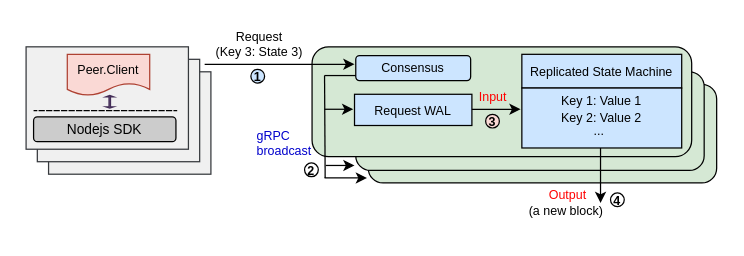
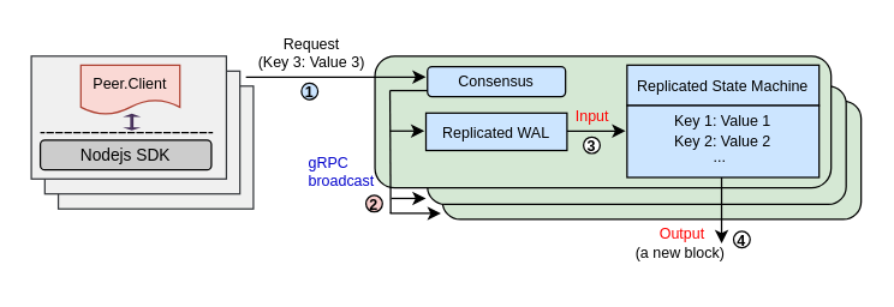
  <mxCell id="0" />
  <mxCell id="1" parent="0" />
  <mxCell id="2" value="" style="rounded=1;whiteSpace=wrap;html=1;fillColor=#D5E8D4;" parent="1" vertex="1"><mxGeometry x="294" y="67" width="279" height="79" as="geometry" /></mxCell>
  <mxCell id="3" value="" style="rounded=1;whiteSpace=wrap;html=1;fillColor=#D5E8D4;" parent="1" vertex="1"><mxGeometry x="284" y="57" width="279" height="79" as="geometry" /></mxCell>
  <mxCell id="4" value="" style="rounded=0;whiteSpace=wrap;html=1;fillColor=#F0F0F0;strokeColor=#36393d;" parent="1" vertex="1"><mxGeometry x="38" y="57" width="130" height="82" as="geometry" /></mxCell>
  <mxCell id="5" value="" style="rounded=0;whiteSpace=wrap;html=1;fillColor=#F0F0F0;strokeColor=#36393d;" parent="1" vertex="1"><mxGeometry x="29" y="47" width="130" height="82" as="geometry" /></mxCell>
  <mxCell id="6" value="" style="rounded=0;whiteSpace=wrap;html=1;fillColor=#F0F0F0;strokeColor=#36393d;" parent="1" vertex="1"><mxGeometry x="20" y="37" width="130" height="82" as="geometry" /></mxCell>
  <mxCell id="7" value="Nodejs SDK" style="rounded=1;whiteSpace=wrap;html=1;fontSize=11;fillColor=#CCCCCC;strokeColor=#000000;" parent="1" vertex="1"><mxGeometry x="26" y="93" width="114" height="20" as="geometry" /></mxCell>
  <mxCell id="8" value="" style="endArrow=none;dashed=1;html=1;rounded=0;fontColor=#000000;shape=link;sketch=0;width=0;" parent="1" edge="1"><mxGeometry width="50" height="50" relative="1" as="geometry"><mxPoint x="141" y="88" as="sourcePoint" /><mxPoint x="26" y="88" as="targetPoint" /></mxGeometry></mxCell>
  <mxCell id="9" value="" style="html=1;shadow=0;dashed=0;align=center;verticalAlign=middle;shape=mxgraph.arrows2.twoWayArrow;dy=0.8;dx=1.0;fontColor=#ffffff;strokeColor=#432D57;fillColor=#76608a;direction=south;" parent="1" vertex="1"><mxGeometry x="84" y="76" width="6" height="10" as="geometry" /></mxCell>
  <mxCell id="10" value="&lt;font style=&quot;font-size: 10px;&quot;&gt;Peer.Client&lt;/font&gt;" style="shape=document;whiteSpace=wrap;html=1;boundedLbl=1;fillColor=#fad9d5;strokeColor=#ae4132;" parent="1" vertex="1"><mxGeometry x="53" y="43" width="66" height="33" as="geometry" /></mxCell>
  <mxCell id="11" value="" style="rounded=1;whiteSpace=wrap;html=1;fillColor=#D5E8D4;shadow=0;" parent="1" vertex="1"><mxGeometry x="249" y="37" width="304" height="88" as="geometry" /></mxCell>
  <mxCell id="12" value="&lt;font style=&quot;font-size: 10px;&quot;&gt;Consensus&lt;/font&gt;" style="rounded=1;whiteSpace=wrap;html=1;fillColor=#CCE5FF;strokeColor=#000000;" parent="1" vertex="1"><mxGeometry x="284" y="44" width="92" height="20" as="geometry" /></mxCell>
- <mxCell id="13" value="&lt;font style=&quot;font-size: 10px;&quot;&gt;Request WAL&lt;/font&gt;" style="rounded=0;whiteSpace=wrap;html=1;fillColor=#CCE5FF;strokeColor=#000000;" parent="1" vertex="1"><mxGeometry x="283" y="75" width="94" height="25" as="geometry" /></mxCell>
+ <mxCell id="13" value="&lt;font style=&quot;font-size: 10px;&quot;&gt;Replicated WAL&lt;/font&gt;" style="rounded=0;whiteSpace=wrap;html=1;fillColor=#CCE5FF;strokeColor=#000000;" parent="1" vertex="1"><mxGeometry x="283" y="75" width="94" height="25" as="geometry" /></mxCell>
  <mxCell id="14" value="&lt;font style=&quot;font-size: 10px;&quot;&gt;Replicated State Machine&lt;/font&gt;" style="rounded=0;whiteSpace=wrap;html=1;fillColor=#CCE5FF;strokeColor=#000000;" parent="1" vertex="1"><mxGeometry x="417" y="43" width="128" height="27" as="geometry" /></mxCell>
  <mxCell id="15" value="&lt;font style=&quot;font-size: 10px;&quot;&gt;Key 1: Value 1&lt;br&gt;Key 2: Value 2&lt;br&gt;&lt;br&gt;&lt;/font&gt;" style="rounded=0;whiteSpace=wrap;html=1;fillColor=#CCE5FF;strokeColor=#000000;" parent="1" vertex="1"><mxGeometry x="417" y="70" width="128" height="48" as="geometry" /></mxCell>
  <mxCell id="16" value="" style="endArrow=none;html=1;rounded=0;fontSize=10;curved=1;" parent="1" edge="1"><mxGeometry width="50" height="50" relative="1" as="geometry"><mxPoint x="259" y="60" as="sourcePoint" /><mxPoint x="284" y="60" as="targetPoint" /></mxGeometry></mxCell>
  <mxCell id="17" value="" style="endArrow=none;html=1;rounded=0;fontSize=10;curved=1;" parent="1" edge="1"><mxGeometry width="50" height="50" relative="1" as="geometry"><mxPoint x="259.5" y="142" as="sourcePoint" /><mxPoint x="259" y="60" as="targetPoint" /></mxGeometry></mxCell>
  <mxCell id="18" value="" style="endArrow=classic;html=1;rounded=0;fontSize=10;curved=1;" parent="1" edge="1"><mxGeometry width="50" height="50" relative="1" as="geometry"><mxPoint x="259" y="87" as="sourcePoint" /><mxPoint x="282" y="87" as="targetPoint" /></mxGeometry></mxCell>
  <mxCell id="19" value="" style="endArrow=classic;html=1;rounded=0;fontSize=10;curved=1;" parent="1" edge="1"><mxGeometry width="50" height="50" relative="1" as="geometry"><mxPoint x="377" y="87" as="sourcePoint" /><mxPoint x="416" y="87" as="targetPoint" /></mxGeometry></mxCell>
  <mxCell id="20" value="Input" style="text;strokeColor=none;fillColor=none;align=left;verticalAlign=middle;spacingLeft=4;spacingRight=4;overflow=hidden;points=[[0,0.5],[1,0.5]];portConstraint=eastwest;rotatable=0;fontSize=10;fontColor=#FF0000;" parent="1" vertex="1"><mxGeometry x="377" y="62" width="80" height="30" as="geometry" /></mxCell>
  <mxCell id="21" value="" style="endArrow=classic;html=1;rounded=0;fontSize=10;curved=1;" parent="1" edge="1"><mxGeometry width="50" height="50" relative="1" as="geometry"><mxPoint x="163" y="51" as="sourcePoint" /><mxPoint x="283" y="51" as="targetPoint" /></mxGeometry></mxCell>
  <mxCell id="22" value="1" style="ellipse;whiteSpace=wrap;html=1;aspect=fixed;fontSize=10;strokeColor=#000000;fillColor=#cce5ff;fontStyle=1;" parent="1" vertex="1"><mxGeometry x="200" y="55" width="11" height="11" as="geometry" /></mxCell>
  <mxCell id="23" value="" style="endArrow=classic;html=1;rounded=0;fontSize=10;curved=1;" parent="1" edge="1"><mxGeometry width="50" height="50" relative="1" as="geometry"><mxPoint x="260" y="132" as="sourcePoint" /><mxPoint x="283" y="132" as="targetPoint" /></mxGeometry></mxCell>
  <mxCell id="24" value="" style="endArrow=classic;html=1;rounded=0;fontSize=10;curved=1;" parent="1" edge="1"><mxGeometry width="50" height="50" relative="1" as="geometry"><mxPoint x="259" y="142" as="sourcePoint" /><mxPoint x="293" y="142" as="targetPoint" /></mxGeometry></mxCell>
- <mxCell id="25" value="2" style="ellipse;whiteSpace=wrap;html=1;aspect=fixed;fontSize=10;strokeColor=#000000;fillColor=#FFFFFF;fontStyle=1" parent="1" vertex="1"><mxGeometry x="243" y="130" width="11" height="11" as="geometry" /></mxCell>
- <mxCell id="26" value="3" style="ellipse;whiteSpace=wrap;html=1;aspect=fixed;fontSize=10;strokeColor=#000000;fillColor=#fad9d5;fontStyle=1;" parent="1" vertex="1"><mxGeometry x="388" y="91" width="11" height="11" as="geometry" /></mxCell>
- <mxCell id="27" value="&lt;font color=&quot;#000000&quot;&gt;Request &lt;br&gt;(Key 3: State 3)&lt;/font&gt;" style="text;html=1;strokeColor=none;fillColor=none;align=center;verticalAlign=middle;whiteSpace=wrap;rounded=0;shadow=0;fontSize=10;fontColor=#0000CC;" parent="1" vertex="1"><mxGeometry x="167" y="20" width="80" height="30" as="geometry" /></mxCell>
+ <mxCell id="25" value="2" style="ellipse;whiteSpace=wrap;html=1;aspect=fixed;fontSize=10;strokeColor=#000000;fillColor=#f8cecc;fontStyle=1;" parent="1" vertex="1"><mxGeometry x="243" y="130" width="11" height="11" as="geometry" /></mxCell>
+ <mxCell id="26" value="3" style="ellipse;whiteSpace=wrap;html=1;aspect=fixed;fontSize=10;strokeColor=#000000;fillColor=#FFFFFF;fontStyle=1" parent="1" vertex="1"><mxGeometry x="388" y="91" width="11" height="11" as="geometry" /></mxCell>
+ <mxCell id="27" value="&lt;font color=&quot;#000000&quot;&gt;Request &lt;br&gt;(Key 3: Value 3)&lt;/font&gt;" style="text;html=1;strokeColor=none;fillColor=none;align=center;verticalAlign=middle;whiteSpace=wrap;rounded=0;shadow=0;fontSize=10;fontColor=#0000CC;" parent="1" vertex="1"><mxGeometry x="167" y="20" width="80" height="30" as="geometry" /></mxCell>
  <mxCell id="28" value="" style="endArrow=classic;html=1;rounded=0;fontSize=10;fontColor=#000000;curved=1;" parent="1" edge="1"><mxGeometry width="50" height="50" relative="1" as="geometry"><mxPoint x="480" y="118" as="sourcePoint" /><mxPoint x="480" y="162" as="targetPoint" /></mxGeometry></mxCell>
  <mxCell id="29" value="4" style="ellipse;whiteSpace=wrap;html=1;aspect=fixed;fontSize=10;strokeColor=#000000;fillColor=#FFFFFF;fontStyle=1" parent="1" vertex="1"><mxGeometry x="488" y="154" width="11" height="11" as="geometry" /></mxCell>
  <mxCell id="30" value="Output" style="text;strokeColor=none;fillColor=none;align=left;verticalAlign=middle;spacingLeft=4;spacingRight=4;overflow=hidden;points=[[0,0.5],[1,0.5]];portConstraint=eastwest;rotatable=0;fontSize=10;fontColor=#FF0000;" parent="1" vertex="1"><mxGeometry x="433" y="140" width="105" height="30" as="geometry" /></mxCell>
  <mxCell id="31" value="gRPC &#10;broadcast" style="text;strokeColor=none;fillColor=none;align=left;verticalAlign=middle;spacingLeft=4;spacingRight=4;overflow=hidden;points=[[0,0.5],[1,0.5]];portConstraint=eastwest;rotatable=0;fontSize=10;fontColor=#0000CC;" parent="1" vertex="1"><mxGeometry x="199" y="99" width="88" height="30" as="geometry" /></mxCell>
  <mxCell id="32" value="(a new block)" style="text;strokeColor=none;fillColor=none;align=left;verticalAlign=middle;spacingLeft=4;spacingRight=4;overflow=hidden;points=[[0,0.5],[1,0.5]];portConstraint=eastwest;rotatable=0;fontSize=10;fontColor=#000000;" parent="1" vertex="1"><mxGeometry x="417" y="153" width="123" height="30" as="geometry" /></mxCell>
  <mxCell id="33" value="&lt;font style=&quot;font-size: 10px;&quot;&gt;...&lt;/font&gt;" style="text;html=1;strokeColor=none;fillColor=none;align=center;verticalAlign=middle;whiteSpace=wrap;rounded=0;" vertex="1" parent="1"><mxGeometry x="449" y="89" width="60" height="30" as="geometry" /></mxCell>
